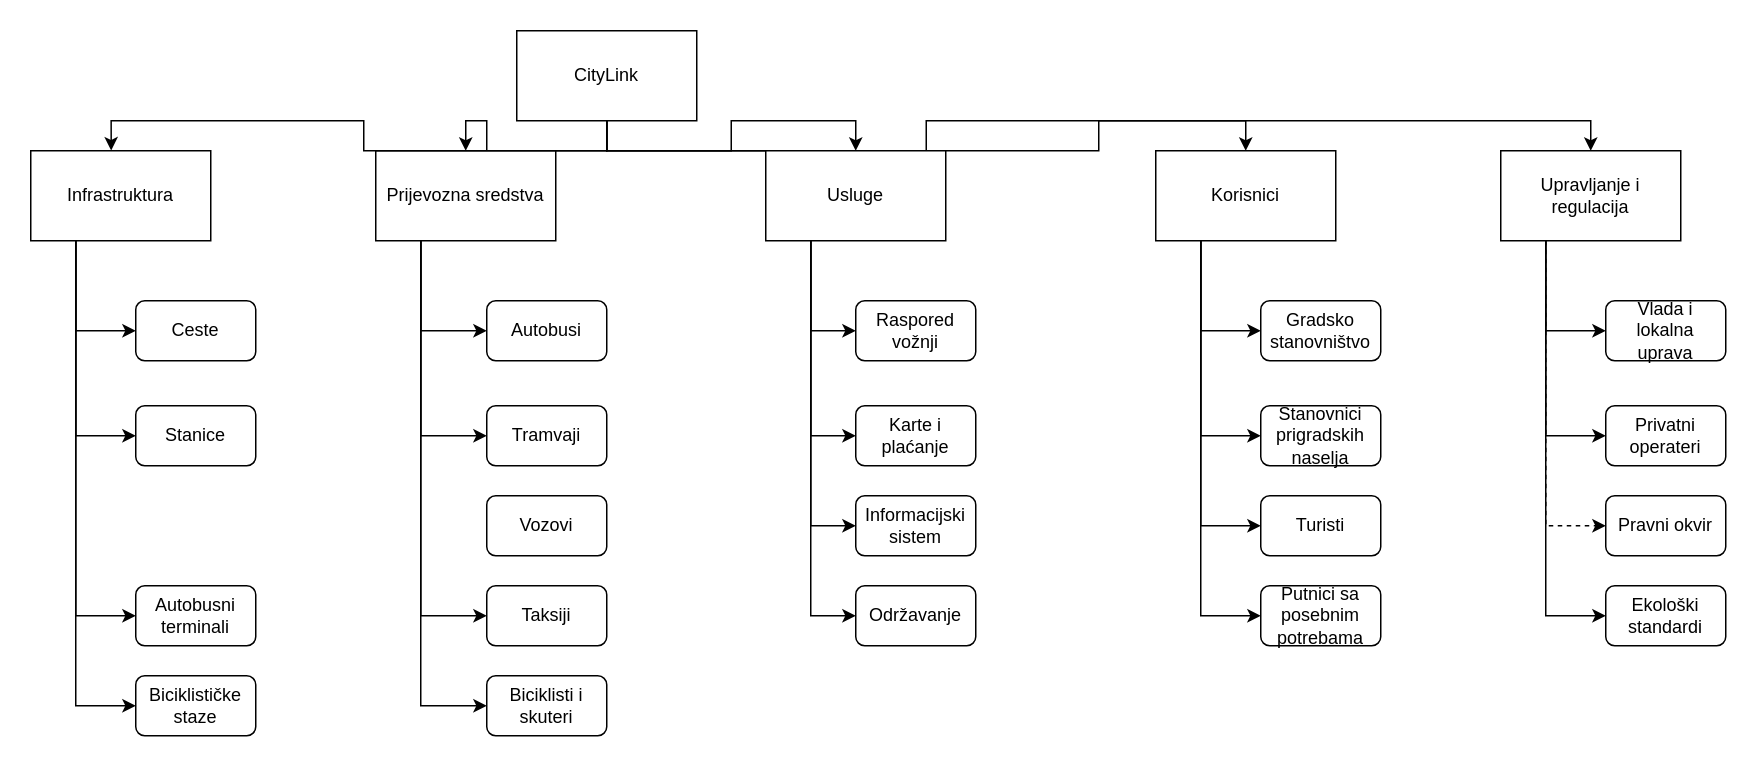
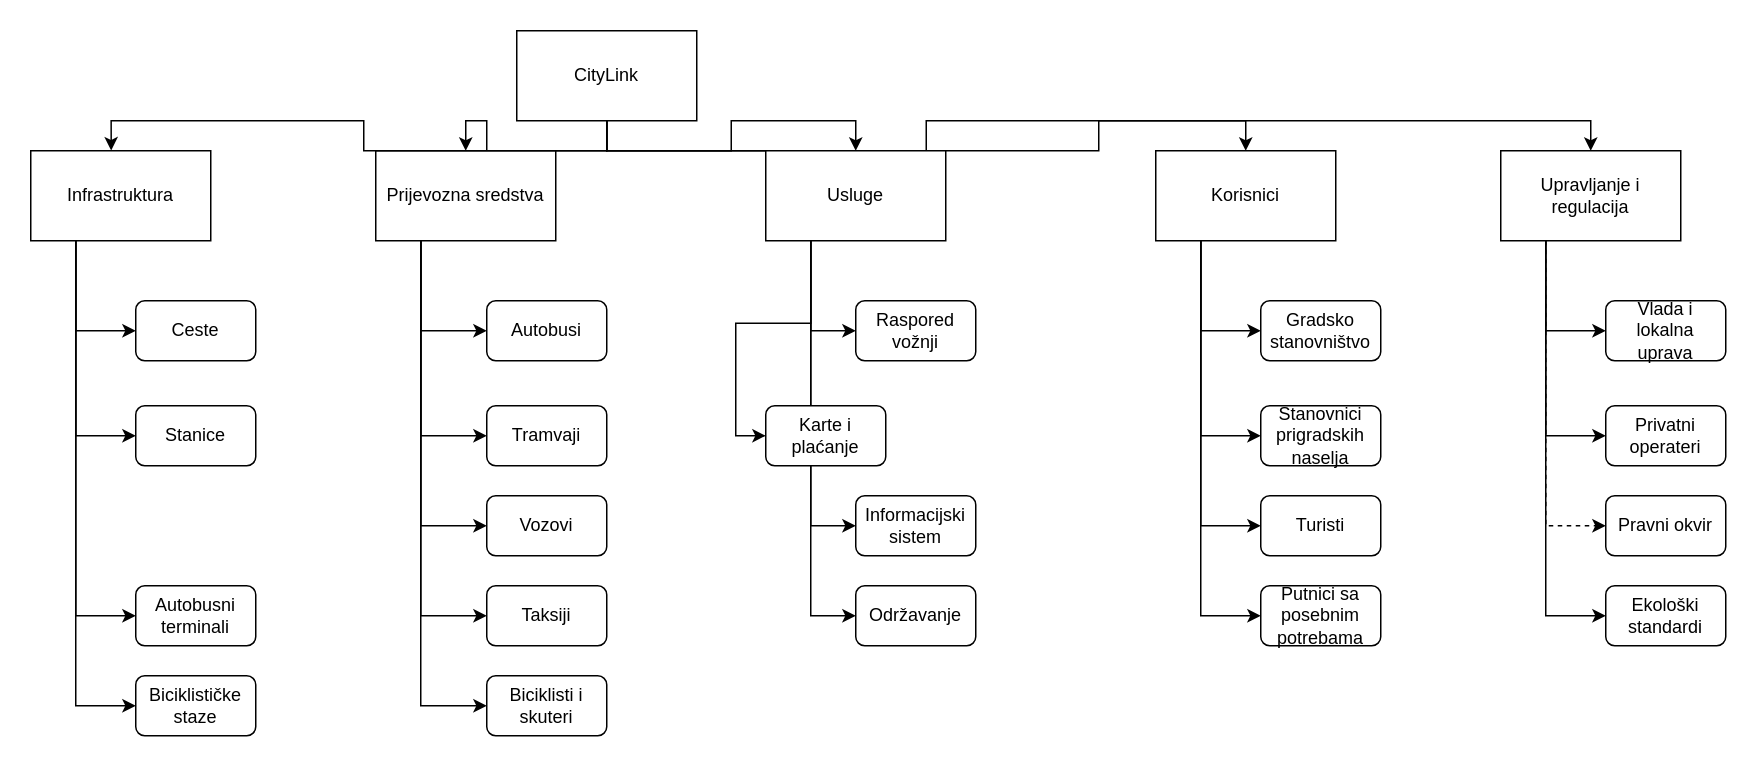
  <mxCell id="0" />
  <mxCell id="1" parent="0" />
  <mxCell id="2" style="edgeStyle=orthogonalEdgeStyle;rounded=0;orthogonalLoop=1;jettySize=auto;html=1;exitX=0.5;exitY=1;exitDx=0;exitDy=0;entryX=0.5;entryY=0;entryDx=0;entryDy=0;" edge="1" parent="1" source="6" target="17"><mxGeometry relative="1" as="geometry" /></mxCell>
  <mxCell id="3" style="edgeStyle=orthogonalEdgeStyle;rounded=0;orthogonalLoop=1;jettySize=auto;html=1;exitX=0.5;exitY=1;exitDx=0;exitDy=0;entryX=0.5;entryY=0;entryDx=0;entryDy=0;" edge="1" parent="1" source="6" target="22"><mxGeometry relative="1" as="geometry" /></mxCell>
  <mxCell id="4" style="edgeStyle=orthogonalEdgeStyle;rounded=0;orthogonalLoop=1;jettySize=auto;html=1;exitX=0.5;exitY=1;exitDx=0;exitDy=0;entryX=0.5;entryY=0;entryDx=0;entryDy=0;" edge="1" parent="1" source="6" target="27"><mxGeometry relative="1" as="geometry" /></mxCell>
  <mxCell id="5" style="edgeStyle=orthogonalEdgeStyle;rounded=0;orthogonalLoop=1;jettySize=auto;html=1;exitX=0.5;exitY=1;exitDx=0;exitDy=0;entryX=0.5;entryY=0;entryDx=0;entryDy=0;" edge="1" parent="1" source="6" target="32"><mxGeometry relative="1" as="geometry" /></mxCell>
  <mxCell id="6" value="CityLink" style="whiteSpace=wrap;html=1;" vertex="1" parent="1"><mxGeometry x="344" y="20" width="120" height="60" as="geometry" /></mxCell>
  <mxCell id="7" style="edgeStyle=orthogonalEdgeStyle;rounded=0;orthogonalLoop=1;jettySize=auto;html=1;exitX=0.25;exitY=1;exitDx=0;exitDy=0;entryX=0;entryY=0.5;entryDx=0;entryDy=0;" edge="1" parent="1" source="11" target="33"><mxGeometry relative="1" as="geometry" /></mxCell>
  <mxCell id="8" style="edgeStyle=orthogonalEdgeStyle;rounded=0;orthogonalLoop=1;jettySize=auto;html=1;exitX=0.25;exitY=1;exitDx=0;exitDy=0;entryX=0;entryY=0.5;entryDx=0;entryDy=0;" edge="1" parent="1" source="11" target="34"><mxGeometry relative="1" as="geometry" /></mxCell>
  <mxCell id="9" style="edgeStyle=orthogonalEdgeStyle;rounded=0;orthogonalLoop=1;jettySize=auto;html=1;exitX=0.25;exitY=1;exitDx=0;exitDy=0;entryX=0;entryY=0.5;entryDx=0;entryDy=0;" edge="1" parent="1" source="11" target="35"><mxGeometry relative="1" as="geometry" /></mxCell>
  <mxCell id="10" style="edgeStyle=orthogonalEdgeStyle;rounded=0;orthogonalLoop=1;jettySize=auto;html=1;exitX=0.25;exitY=1;exitDx=0;exitDy=0;entryX=0;entryY=0.5;entryDx=0;entryDy=0;" edge="1" parent="1" source="11" target="36"><mxGeometry relative="1" as="geometry" /></mxCell>
  <mxCell id="11" value="Infrastruktura" style="whiteSpace=wrap;html=1;" vertex="1" parent="1"><mxGeometry x="20" y="100" width="120" height="60" as="geometry" /></mxCell>
  <mxCell id="12" style="edgeStyle=orthogonalEdgeStyle;rounded=0;orthogonalLoop=1;jettySize=auto;html=1;exitX=0.25;exitY=1;exitDx=0;exitDy=0;entryX=0;entryY=0.5;entryDx=0;entryDy=0;" edge="1" parent="1" source="17" target="37"><mxGeometry relative="1" as="geometry" /></mxCell>
  <mxCell id="13" style="edgeStyle=orthogonalEdgeStyle;rounded=0;orthogonalLoop=1;jettySize=auto;html=1;exitX=0.25;exitY=1;exitDx=0;exitDy=0;entryX=0;entryY=0.5;entryDx=0;entryDy=0;" edge="1" parent="1" source="17" target="38"><mxGeometry relative="1" as="geometry" /></mxCell>
+ <mxCell id="14" style="edgeStyle=orthogonalEdgeStyle;rounded=0;orthogonalLoop=1;jettySize=auto;html=1;exitX=0.25;exitY=1;exitDx=0;exitDy=0;entryX=0;entryY=0.5;entryDx=0;entryDy=0;" edge="1" parent="1" source="17" target="39"><mxGeometry relative="1" as="geometry" /></mxCell>
  <mxCell id="15" style="edgeStyle=orthogonalEdgeStyle;rounded=0;orthogonalLoop=1;jettySize=auto;html=1;exitX=0.25;exitY=1;exitDx=0;exitDy=0;entryX=0;entryY=0.5;entryDx=0;entryDy=0;" edge="1" parent="1" source="17" target="40"><mxGeometry relative="1" as="geometry" /></mxCell>
  <mxCell id="16" style="edgeStyle=orthogonalEdgeStyle;rounded=0;orthogonalLoop=1;jettySize=auto;html=1;exitX=0.25;exitY=1;exitDx=0;exitDy=0;entryX=0;entryY=0.5;entryDx=0;entryDy=0;" edge="1" parent="1" source="17" target="41"><mxGeometry relative="1" as="geometry" /></mxCell>
  <mxCell id="17" value="Prijevozna sredstva" style="whiteSpace=wrap;html=1;" vertex="1" parent="1"><mxGeometry x="250" y="100" width="120" height="60" as="geometry" /></mxCell>
  <mxCell id="18" style="edgeStyle=orthogonalEdgeStyle;rounded=0;orthogonalLoop=1;jettySize=auto;html=1;exitX=0.25;exitY=1;exitDx=0;exitDy=0;entryX=0;entryY=0.5;entryDx=0;entryDy=0;" edge="1" parent="1" source="22" target="42"><mxGeometry relative="1" as="geometry" /></mxCell>
  <mxCell id="19" style="edgeStyle=orthogonalEdgeStyle;rounded=0;orthogonalLoop=1;jettySize=auto;html=1;exitX=0.25;exitY=1;exitDx=0;exitDy=0;entryX=0;entryY=0.5;entryDx=0;entryDy=0;" edge="1" parent="1" source="22" target="43"><mxGeometry relative="1" as="geometry" /></mxCell>
  <mxCell id="20" style="edgeStyle=orthogonalEdgeStyle;rounded=0;orthogonalLoop=1;jettySize=auto;html=1;exitX=0.25;exitY=1;exitDx=0;exitDy=0;entryX=0;entryY=0.5;entryDx=0;entryDy=0;" edge="1" parent="1" source="22" target="44"><mxGeometry relative="1" as="geometry" /></mxCell>
  <mxCell id="21" style="edgeStyle=orthogonalEdgeStyle;rounded=0;orthogonalLoop=1;jettySize=auto;html=1;exitX=0.25;exitY=1;exitDx=0;exitDy=0;entryX=0;entryY=0.5;entryDx=0;entryDy=0;" edge="1" parent="1" source="22" target="45"><mxGeometry relative="1" as="geometry" /></mxCell>
  <mxCell id="22" value="Usluge" style="whiteSpace=wrap;html=1;" vertex="1" parent="1"><mxGeometry x="510" y="100" width="120" height="60" as="geometry" /></mxCell>
  <mxCell id="23" style="edgeStyle=orthogonalEdgeStyle;rounded=0;orthogonalLoop=1;jettySize=auto;html=1;exitX=0.25;exitY=1;exitDx=0;exitDy=0;entryX=0;entryY=0.5;entryDx=0;entryDy=0;" edge="1" parent="1" source="27" target="46"><mxGeometry relative="1" as="geometry" /></mxCell>
  <mxCell id="24" style="edgeStyle=orthogonalEdgeStyle;rounded=0;orthogonalLoop=1;jettySize=auto;html=1;exitX=0.25;exitY=1;exitDx=0;exitDy=0;entryX=0;entryY=0.5;entryDx=0;entryDy=0;" edge="1" parent="1" source="27" target="47"><mxGeometry relative="1" as="geometry" /></mxCell>
  <mxCell id="25" style="edgeStyle=orthogonalEdgeStyle;rounded=0;orthogonalLoop=1;jettySize=auto;html=1;exitX=0.25;exitY=1;exitDx=0;exitDy=0;entryX=0;entryY=0.5;entryDx=0;entryDy=0;" edge="1" parent="1" source="27" target="48"><mxGeometry relative="1" as="geometry" /></mxCell>
  <mxCell id="26" style="edgeStyle=orthogonalEdgeStyle;rounded=0;orthogonalLoop=1;jettySize=auto;html=1;exitX=0.25;exitY=1;exitDx=0;exitDy=0;entryX=0;entryY=0.5;entryDx=0;entryDy=0;" edge="1" parent="1" source="27" target="49"><mxGeometry relative="1" as="geometry" /></mxCell>
  <mxCell id="27" value="Korisnici" style="whiteSpace=wrap;html=1;" vertex="1" parent="1"><mxGeometry x="770" y="100" width="120" height="60" as="geometry" /></mxCell>
  <mxCell id="28" style="edgeStyle=orthogonalEdgeStyle;rounded=0;orthogonalLoop=1;jettySize=auto;html=1;exitX=0.25;exitY=1;exitDx=0;exitDy=0;entryX=0;entryY=0.5;entryDx=0;entryDy=0;" edge="1" parent="1" source="32" target="50"><mxGeometry relative="1" as="geometry" /></mxCell>
  <mxCell id="29" style="edgeStyle=orthogonalEdgeStyle;rounded=0;orthogonalLoop=1;jettySize=auto;html=1;exitX=0.25;exitY=1;exitDx=0;exitDy=0;entryX=0;entryY=0.5;entryDx=0;entryDy=0;" edge="1" parent="1" source="32" target="51"><mxGeometry relative="1" as="geometry" /></mxCell>
  <mxCell id="30" style="edgeStyle=orthogonalEdgeStyle;rounded=0;orthogonalLoop=1;jettySize=auto;html=1;exitX=0.25;exitY=1;exitDx=0;exitDy=0;entryX=0;entryY=0.5;entryDx=0;entryDy=0;dashed=1;" edge="1" parent="1" source="32" target="52"><mxGeometry relative="1" as="geometry" /></mxCell>
  <mxCell id="31" style="edgeStyle=orthogonalEdgeStyle;rounded=0;orthogonalLoop=1;jettySize=auto;html=1;exitX=0.25;exitY=1;exitDx=0;exitDy=0;entryX=0;entryY=0.5;entryDx=0;entryDy=0;" edge="1" parent="1" source="32" target="53"><mxGeometry relative="1" as="geometry" /></mxCell>
  <mxCell id="32" value="Upravljanje i regulacija" style="whiteSpace=wrap;html=1;" vertex="1" parent="1"><mxGeometry x="1000" y="100" width="120" height="60" as="geometry" /></mxCell>
  <mxCell id="33" value="Ceste" style="rounded=1;whiteSpace=wrap;html=1;" vertex="1" parent="1"><mxGeometry x="90" y="200" width="80" height="40" as="geometry" /></mxCell>
  <mxCell id="34" value="Stanice" style="rounded=1;whiteSpace=wrap;html=1;" vertex="1" parent="1"><mxGeometry x="90" y="270" width="80" height="40" as="geometry" /></mxCell>
  <mxCell id="35" value="Autobusni terminali" style="rounded=1;whiteSpace=wrap;html=1;" vertex="1" parent="1"><mxGeometry x="90" y="390" width="80" height="40" as="geometry" /></mxCell>
  <mxCell id="36" value="Biciklističke staze" style="rounded=1;whiteSpace=wrap;html=1;" vertex="1" parent="1"><mxGeometry x="90" y="450" width="80" height="40" as="geometry" /></mxCell>
  <mxCell id="37" value="Autobusi" style="rounded=1;whiteSpace=wrap;html=1;" vertex="1" parent="1"><mxGeometry x="324" y="200" width="80" height="40" as="geometry" /></mxCell>
  <mxCell id="38" value="Tramvaji" style="rounded=1;whiteSpace=wrap;html=1;" vertex="1" parent="1"><mxGeometry x="324" y="270" width="80" height="40" as="geometry" /></mxCell>
  <mxCell id="39" value="Vozovi" style="rounded=1;whiteSpace=wrap;html=1;" vertex="1" parent="1"><mxGeometry x="324" y="330" width="80" height="40" as="geometry" /></mxCell>
  <mxCell id="40" value="Taksiji" style="rounded=1;whiteSpace=wrap;html=1;" vertex="1" parent="1"><mxGeometry x="324" y="390" width="80" height="40" as="geometry" /></mxCell>
  <mxCell id="41" value="Biciklisti i skuteri" style="rounded=1;whiteSpace=wrap;html=1;" vertex="1" parent="1"><mxGeometry x="324" y="450" width="80" height="40" as="geometry" /></mxCell>
  <mxCell id="42" value="Raspored vožnji" style="rounded=1;whiteSpace=wrap;html=1;" vertex="1" parent="1"><mxGeometry x="570" y="200" width="80" height="40" as="geometry" /></mxCell>
- <mxCell id="43" value="Karte i plaćanje" style="rounded=1;whiteSpace=wrap;html=1;" vertex="1" parent="1"><mxGeometry x="570" y="270" width="80" height="40" as="geometry" /></mxCell>
+ <mxCell id="43" value="Karte i plaćanje" style="rounded=1;whiteSpace=wrap;html=1;" vertex="1" parent="1"><mxGeometry x="510" y="270" width="80" height="40" as="geometry" /></mxCell>
  <mxCell id="44" value="Informacijski sistem" style="rounded=1;whiteSpace=wrap;html=1;" vertex="1" parent="1"><mxGeometry x="570" y="330" width="80" height="40" as="geometry" /></mxCell>
  <mxCell id="45" value="Održavanje" style="rounded=1;whiteSpace=wrap;html=1;" vertex="1" parent="1"><mxGeometry x="570" y="390" width="80" height="40" as="geometry" /></mxCell>
  <mxCell id="46" value="Gradsko stanovništvo" style="rounded=1;whiteSpace=wrap;html=1;" vertex="1" parent="1"><mxGeometry x="840" y="200" width="80" height="40" as="geometry" /></mxCell>
  <mxCell id="47" value="Stanovnici prigradskih naselja" style="rounded=1;whiteSpace=wrap;html=1;" vertex="1" parent="1"><mxGeometry x="840" y="270" width="80" height="40" as="geometry" /></mxCell>
  <mxCell id="48" value="Turisti" style="rounded=1;whiteSpace=wrap;html=1;" vertex="1" parent="1"><mxGeometry x="840" y="330" width="80" height="40" as="geometry" /></mxCell>
  <mxCell id="49" value="Putnici sa posebnim potrebama" style="rounded=1;whiteSpace=wrap;html=1;" vertex="1" parent="1"><mxGeometry x="840" y="390" width="80" height="40" as="geometry" /></mxCell>
  <mxCell id="50" value="Vlada i lokalna uprava" style="rounded=1;whiteSpace=wrap;html=1;" vertex="1" parent="1"><mxGeometry x="1070" y="200" width="80" height="40" as="geometry" /></mxCell>
  <mxCell id="51" value="Privatni operateri" style="rounded=1;whiteSpace=wrap;html=1;" vertex="1" parent="1"><mxGeometry x="1070" y="270" width="80" height="40" as="geometry" /></mxCell>
  <mxCell id="52" value="Pravni okvir" style="rounded=1;whiteSpace=wrap;html=1;" vertex="1" parent="1"><mxGeometry x="1070" y="330" width="80" height="40" as="geometry" /></mxCell>
  <mxCell id="53" value="Ekološki standardi" style="rounded=1;whiteSpace=wrap;html=1;" vertex="1" parent="1"><mxGeometry x="1070" y="390" width="80" height="40" as="geometry" /></mxCell>
  <mxCell id="54" style="edgeStyle=orthogonalEdgeStyle;rounded=0;orthogonalLoop=1;jettySize=auto;html=1;exitX=0.5;exitY=1;exitDx=0;exitDy=0;entryX=0.447;entryY=-0.003;entryDx=0;entryDy=0;entryPerimeter=0;" edge="1" parent="1" source="6" target="11"><mxGeometry relative="1" as="geometry" /></mxCell>
